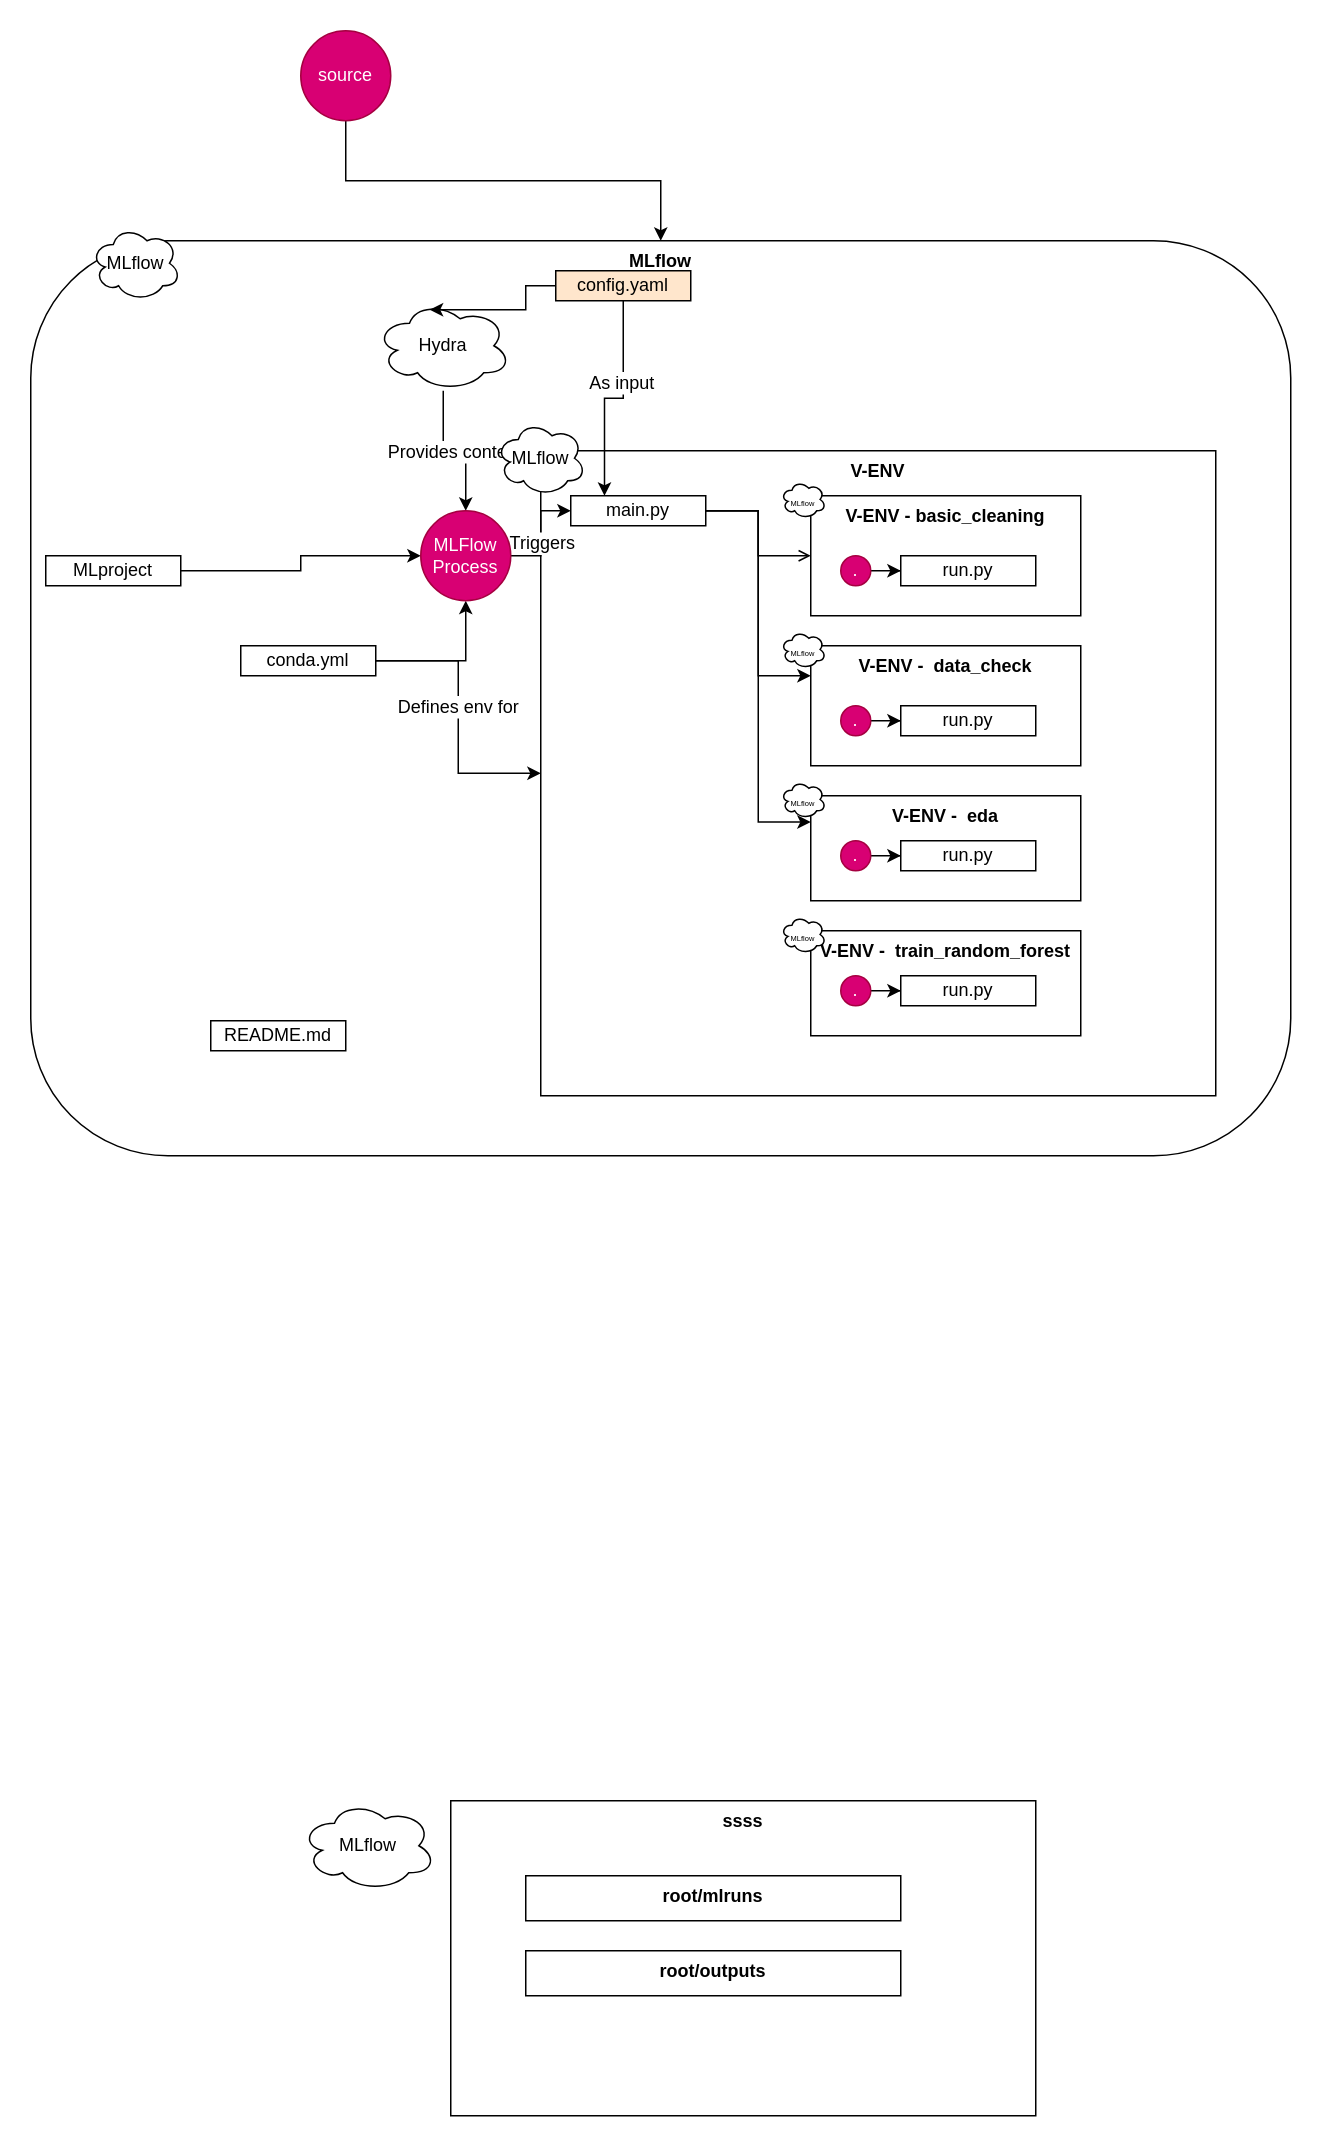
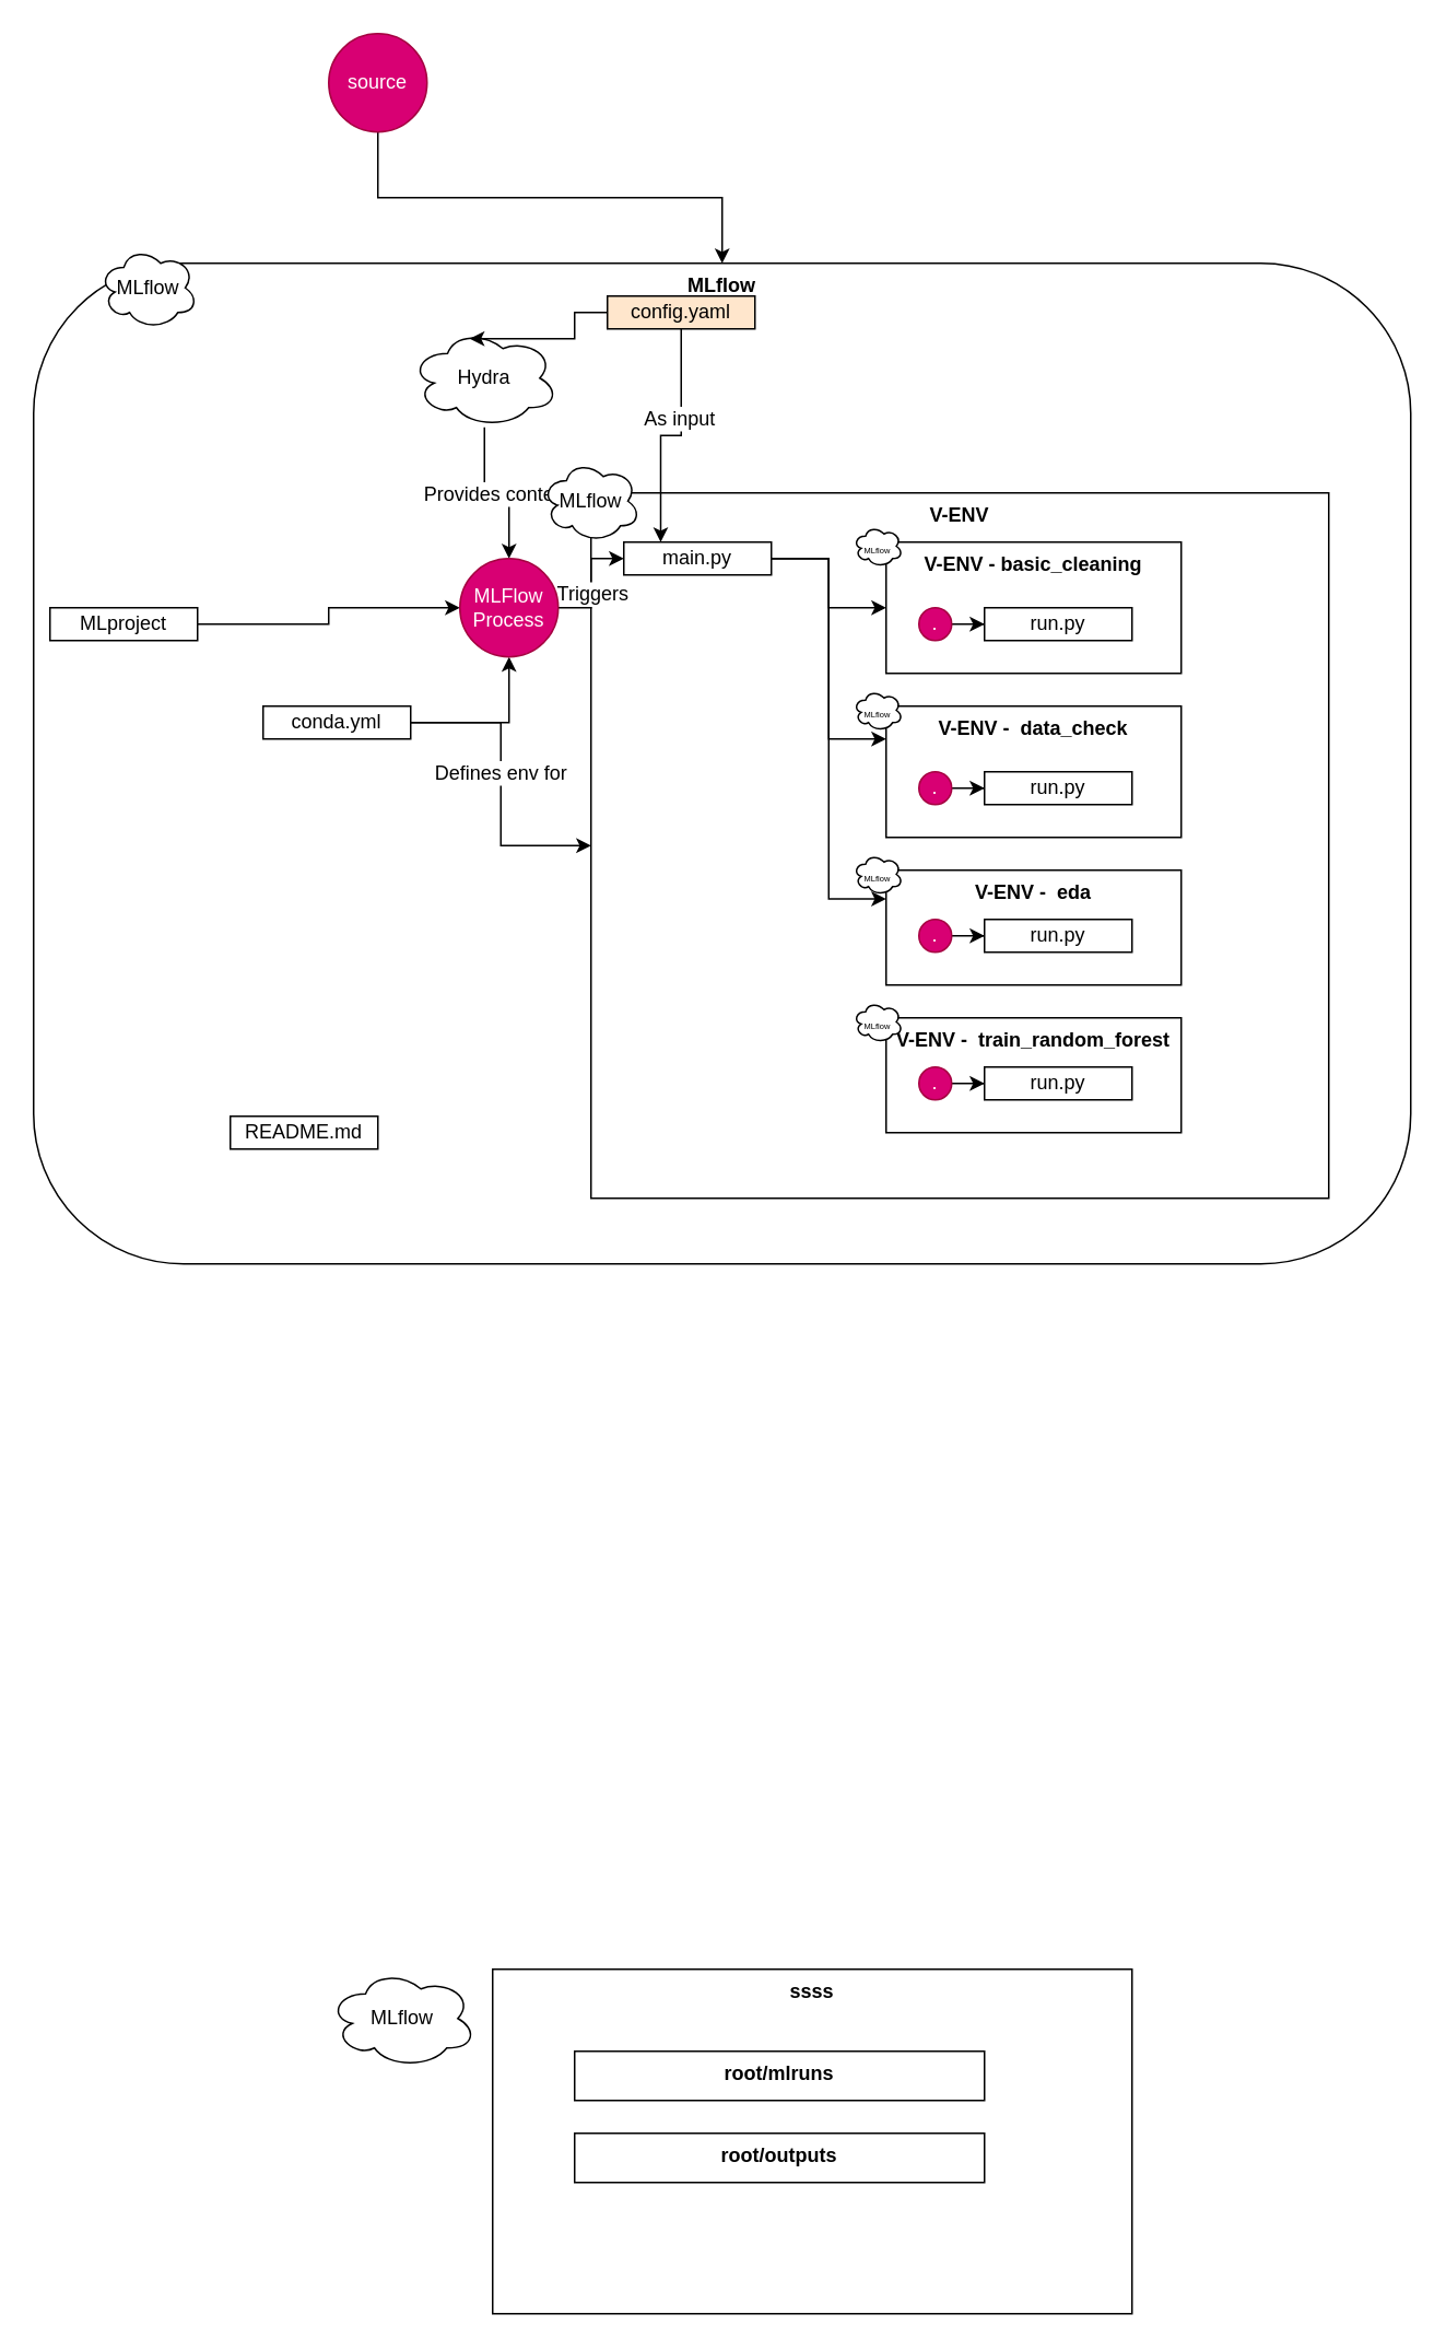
  <mxCell id="0" />
  <mxCell id="1" parent="0" />
  <mxCell id="2" value="MLflow" style="rounded=1;whiteSpace=wrap;html=1;fontSize=12;fontColor=#000000;fillColor=none;verticalAlign=top;fontStyle=1" vertex="1" parent="1"><mxGeometry x="20" y="160" width="840" height="610" as="geometry" /></mxCell>
  <mxCell id="3" value="V-ENV" style="rounded=0;whiteSpace=wrap;html=1;fontColor=#000000;fillColor=none;verticalAlign=top;fontStyle=1" vertex="1" parent="1"><mxGeometry x="360" y="300" width="450" height="430" as="geometry" /></mxCell>
  <mxCell id="4" style="edgeStyle=orthogonalEdgeStyle;rounded=0;orthogonalLoop=1;jettySize=auto;html=1;entryX=0.5;entryY=0;entryDx=0;entryDy=0;fontColor=#000000;" edge="1" parent="1" source="6" target="51"><mxGeometry relative="1" as="geometry" /></mxCell>
  <mxCell id="5" value="Provides context for" style="edgeLabel;html=1;align=center;verticalAlign=middle;resizable=0;points=[];fontSize=12;fontColor=#000000;" vertex="1" connectable="0" parent="4"><mxGeometry x="0.167" relative="1" as="geometry"><mxPoint as="offset" /></mxGeometry></mxCell>
  <mxCell id="6" value="Hydra" style="ellipse;shape=cloud;whiteSpace=wrap;html=1;" vertex="1" parent="1"><mxGeometry x="250" y="200" width="90" height="60" as="geometry" /></mxCell>
  <mxCell id="7" style="edgeStyle=orthogonalEdgeStyle;rounded=0;orthogonalLoop=1;jettySize=auto;html=1;fontSize=12;fontColor=#000000;" edge="1" parent="1" source="8" target="2"><mxGeometry relative="1" as="geometry" /></mxCell>
  <mxCell id="8" value="source" style="ellipse;whiteSpace=wrap;html=1;fillColor=#d80073;fontColor=#ffffff;strokeColor=#A50040;" vertex="1" parent="1"><mxGeometry x="200" y="20" width="60" height="60" as="geometry" /></mxCell>
  <mxCell id="9" style="edgeStyle=orthogonalEdgeStyle;rounded=0;orthogonalLoop=1;jettySize=auto;html=1;entryX=0;entryY=0.5;entryDx=0;entryDy=0;fontSize=12;fontColor=#000000;exitX=1;exitY=0.5;exitDx=0;exitDy=0;" edge="1" parent="1" source="51" target="16"><mxGeometry relative="1" as="geometry" /></mxCell>
  <mxCell id="10" value="Triggers" style="edgeLabel;html=1;align=center;verticalAlign=middle;resizable=0;points=[];fontSize=12;fontColor=#000000;" vertex="1" connectable="0" parent="9"><mxGeometry x="-0.167" relative="1" as="geometry"><mxPoint as="offset" /></mxGeometry></mxCell>
  <mxCell id="11" style="edgeStyle=orthogonalEdgeStyle;rounded=0;orthogonalLoop=1;jettySize=auto;html=1;entryX=0;entryY=0.5;entryDx=0;entryDy=0;fontSize=12;fontColor=#000000;" edge="1" parent="1" source="12" target="51"><mxGeometry relative="1" as="geometry" /></mxCell>
  <mxCell id="12" value="MLproject" style="rounded=0;whiteSpace=wrap;html=1;" vertex="1" parent="1"><mxGeometry x="30" y="370" width="90" height="20" as="geometry" /></mxCell>
- <mxCell id="13" style="edgeStyle=orthogonalEdgeStyle;rounded=0;orthogonalLoop=1;jettySize=auto;html=1;entryX=0;entryY=0.5;entryDx=0;entryDy=0;fontColor=#000000;endArrow=open;" edge="1" parent="1" source="16" target="26"><mxGeometry relative="1" as="geometry" /></mxCell>
+ <mxCell id="13" style="edgeStyle=orthogonalEdgeStyle;rounded=0;orthogonalLoop=1;jettySize=auto;html=1;entryX=0;entryY=0.5;entryDx=0;entryDy=0;fontColor=#000000;" edge="1" parent="1" source="16" target="26"><mxGeometry relative="1" as="geometry" /></mxCell>
  <mxCell id="14" style="edgeStyle=orthogonalEdgeStyle;rounded=0;orthogonalLoop=1;jettySize=auto;html=1;entryX=0;entryY=0.25;entryDx=0;entryDy=0;fontColor=#000000;" edge="1" parent="1" source="16" target="27"><mxGeometry relative="1" as="geometry" /></mxCell>
  <mxCell id="15" style="edgeStyle=orthogonalEdgeStyle;rounded=0;orthogonalLoop=1;jettySize=auto;html=1;entryX=0;entryY=0.25;entryDx=0;entryDy=0;fontColor=#000000;" edge="1" parent="1" source="16" target="32"><mxGeometry relative="1" as="geometry" /></mxCell>
  <mxCell id="16" value="main.py" style="rounded=0;whiteSpace=wrap;html=1;" vertex="1" parent="1"><mxGeometry x="380" y="330" width="90" height="20" as="geometry" /></mxCell>
  <mxCell id="17" style="edgeStyle=orthogonalEdgeStyle;rounded=0;orthogonalLoop=1;jettySize=auto;html=1;entryX=0.25;entryY=0;entryDx=0;entryDy=0;fontColor=#000000;" edge="1" parent="1" source="20" target="16"><mxGeometry relative="1" as="geometry" /></mxCell>
  <mxCell id="18" value="As input" style="edgeLabel;html=1;align=center;verticalAlign=middle;resizable=0;points=[];fontSize=12;fontColor=#000000;" vertex="1" connectable="0" parent="17"><mxGeometry x="-0.242" y="-2" relative="1" as="geometry"><mxPoint as="offset" /></mxGeometry></mxCell>
  <mxCell id="19" style="edgeStyle=orthogonalEdgeStyle;rounded=0;orthogonalLoop=1;jettySize=auto;html=1;entryX=0.4;entryY=0.1;entryDx=0;entryDy=0;entryPerimeter=0;fontSize=12;fontColor=#000000;" edge="1" parent="1" source="20" target="6"><mxGeometry relative="1" as="geometry" /></mxCell>
  <mxCell id="20" value="config.yaml" style="rounded=0;whiteSpace=wrap;html=1;fillColor=#ffe6cc;" vertex="1" parent="1"><mxGeometry x="370" y="180" width="90" height="20" as="geometry" /></mxCell>
  <mxCell id="21" style="edgeStyle=orthogonalEdgeStyle;rounded=0;orthogonalLoop=1;jettySize=auto;html=1;entryX=0;entryY=0.5;entryDx=0;entryDy=0;fontColor=#000000;" edge="1" parent="1" source="24" target="3"><mxGeometry relative="1" as="geometry" /></mxCell>
  <mxCell id="22" value="Defines env for" style="edgeLabel;html=1;align=center;verticalAlign=middle;resizable=0;points=[];fontSize=12;fontColor=#000000;" vertex="1" connectable="0" parent="21"><mxGeometry x="-0.086" y="-1" relative="1" as="geometry"><mxPoint as="offset" /></mxGeometry></mxCell>
  <mxCell id="23" style="edgeStyle=orthogonalEdgeStyle;rounded=0;orthogonalLoop=1;jettySize=auto;html=1;fontSize=12;fontColor=#000000;" edge="1" parent="1" source="24" target="51"><mxGeometry relative="1" as="geometry" /></mxCell>
  <mxCell id="24" value="conda.yml" style="rounded=0;whiteSpace=wrap;html=1;" vertex="1" parent="1"><mxGeometry x="160" y="430" width="90" height="20" as="geometry" /></mxCell>
  <mxCell id="25" value="README.md" style="rounded=0;whiteSpace=wrap;html=1;" vertex="1" parent="1"><mxGeometry x="140" y="680" width="90" height="20" as="geometry" /></mxCell>
  <mxCell id="26" value="V-ENV - basic_cleaning" style="rounded=0;whiteSpace=wrap;html=1;fontColor=#000000;fillColor=none;verticalAlign=top;fontStyle=1" vertex="1" parent="1"><mxGeometry x="540" y="330" width="180" height="80" as="geometry" /></mxCell>
  <mxCell id="27" value="V-ENV -&amp;nbsp; data_check" style="rounded=0;whiteSpace=wrap;html=1;fontColor=#000000;fillColor=none;verticalAlign=top;fontStyle=1" vertex="1" parent="1"><mxGeometry x="540" y="430" width="180" height="80" as="geometry" /></mxCell>
  <mxCell id="28" value="root/mlruns" style="rounded=0;whiteSpace=wrap;html=1;fontColor=#000000;fillColor=none;verticalAlign=top;fontStyle=1" vertex="1" parent="1"><mxGeometry x="350" y="1250" width="250" height="30" as="geometry" /></mxCell>
  <mxCell id="29" value="root/outputs" style="rounded=0;whiteSpace=wrap;html=1;fontColor=#000000;fillColor=none;verticalAlign=top;fontStyle=1" vertex="1" parent="1"><mxGeometry x="350" y="1300" width="250" height="30" as="geometry" /></mxCell>
  <mxCell id="30" value="MLflow" style="ellipse;shape=cloud;whiteSpace=wrap;html=1;" vertex="1" parent="1"><mxGeometry x="200" y="1200" width="90" height="60" as="geometry" /></mxCell>
  <mxCell id="31" value="ssss" style="rounded=0;whiteSpace=wrap;html=1;fontColor=#000000;fillColor=none;verticalAlign=top;fontStyle=1" vertex="1" parent="1"><mxGeometry x="300" y="1200" width="390" height="210" as="geometry" /></mxCell>
  <mxCell id="32" value="V-ENV -&amp;nbsp; eda" style="rounded=0;whiteSpace=wrap;html=1;fontColor=#000000;fillColor=none;verticalAlign=top;fontStyle=1" vertex="1" parent="1"><mxGeometry x="540" y="530" width="180" height="70" as="geometry" /></mxCell>
  <mxCell id="33" value="run.py" style="rounded=0;whiteSpace=wrap;html=1;" vertex="1" parent="1"><mxGeometry x="600" y="370" width="90" height="20" as="geometry" /></mxCell>
  <mxCell id="34" style="edgeStyle=orthogonalEdgeStyle;rounded=0;orthogonalLoop=1;jettySize=auto;html=1;fontColor=#000000;" edge="1" parent="1" source="35" target="33"><mxGeometry relative="1" as="geometry" /></mxCell>
  <mxCell id="35" value="." style="ellipse;whiteSpace=wrap;html=1;fillColor=#d80073;fontColor=#ffffff;strokeColor=#A50040;" vertex="1" parent="1"><mxGeometry x="560" y="370" width="20" height="20" as="geometry" /></mxCell>
  <mxCell id="36" value="run.py" style="rounded=0;whiteSpace=wrap;html=1;" vertex="1" parent="1"><mxGeometry x="600" y="470" width="90" height="20" as="geometry" /></mxCell>
  <mxCell id="37" style="edgeStyle=orthogonalEdgeStyle;rounded=0;orthogonalLoop=1;jettySize=auto;html=1;fontColor=#000000;" edge="1" parent="1" source="38" target="36"><mxGeometry relative="1" as="geometry" /></mxCell>
  <mxCell id="38" value="." style="ellipse;whiteSpace=wrap;html=1;fillColor=#d80073;fontColor=#ffffff;strokeColor=#A50040;" vertex="1" parent="1"><mxGeometry x="560" y="470" width="20" height="20" as="geometry" /></mxCell>
  <mxCell id="39" value="run.py" style="rounded=0;whiteSpace=wrap;html=1;" vertex="1" parent="1"><mxGeometry x="600" y="560" width="90" height="20" as="geometry" /></mxCell>
  <mxCell id="40" style="edgeStyle=orthogonalEdgeStyle;rounded=0;orthogonalLoop=1;jettySize=auto;html=1;fontColor=#000000;" edge="1" parent="1" source="41" target="39"><mxGeometry relative="1" as="geometry" /></mxCell>
  <mxCell id="41" value="." style="ellipse;whiteSpace=wrap;html=1;fillColor=#d80073;fontColor=#ffffff;strokeColor=#A50040;" vertex="1" parent="1"><mxGeometry x="560" y="560" width="20" height="20" as="geometry" /></mxCell>
  <mxCell id="42" value="V-ENV -&amp;nbsp; train_random_forest" style="rounded=0;whiteSpace=wrap;html=1;fontColor=#000000;fillColor=none;verticalAlign=top;fontStyle=1" vertex="1" parent="1"><mxGeometry x="540" y="620" width="180" height="70" as="geometry" /></mxCell>
  <mxCell id="43" value="run.py" style="rounded=0;whiteSpace=wrap;html=1;" vertex="1" parent="1"><mxGeometry x="600" y="650" width="90" height="20" as="geometry" /></mxCell>
  <mxCell id="44" style="edgeStyle=orthogonalEdgeStyle;rounded=0;orthogonalLoop=1;jettySize=auto;html=1;fontColor=#000000;" edge="1" parent="1" source="45" target="43"><mxGeometry relative="1" as="geometry" /></mxCell>
  <mxCell id="45" value="." style="ellipse;whiteSpace=wrap;html=1;fillColor=#d80073;fontColor=#ffffff;strokeColor=#A50040;" vertex="1" parent="1"><mxGeometry x="560" y="650" width="20" height="20" as="geometry" /></mxCell>
  <mxCell id="46" value="MLflow" style="ellipse;shape=cloud;whiteSpace=wrap;html=1;" vertex="1" parent="1"><mxGeometry x="330" y="280" width="60" height="50" as="geometry" /></mxCell>
  <mxCell id="47" value="&lt;font style=&quot;font-size: 5px&quot;&gt;MLflow&lt;/font&gt;" style="ellipse;shape=cloud;whiteSpace=wrap;html=1;" vertex="1" parent="1"><mxGeometry x="520" y="320" width="30" height="25" as="geometry" /></mxCell>
  <mxCell id="48" value="&lt;font style=&quot;font-size: 5px&quot;&gt;MLflow&lt;/font&gt;" style="ellipse;shape=cloud;whiteSpace=wrap;html=1;" vertex="1" parent="1"><mxGeometry x="520" y="420" width="30" height="25" as="geometry" /></mxCell>
  <mxCell id="49" value="&lt;font style=&quot;font-size: 5px&quot;&gt;MLflow&lt;/font&gt;" style="ellipse;shape=cloud;whiteSpace=wrap;html=1;" vertex="1" parent="1"><mxGeometry x="520" y="520" width="30" height="25" as="geometry" /></mxCell>
  <mxCell id="50" value="&lt;font style=&quot;font-size: 5px&quot;&gt;MLflow&lt;/font&gt;" style="ellipse;shape=cloud;whiteSpace=wrap;html=1;" vertex="1" parent="1"><mxGeometry x="520" y="610" width="30" height="25" as="geometry" /></mxCell>
  <mxCell id="51" value="MLFlow Process" style="ellipse;whiteSpace=wrap;html=1;fillColor=#d80073;fontColor=#ffffff;strokeColor=#A50040;" vertex="1" parent="1"><mxGeometry x="280" y="340" width="60" height="60" as="geometry" /></mxCell>
  <mxCell id="52" value="MLflow" style="ellipse;shape=cloud;whiteSpace=wrap;html=1;" vertex="1" parent="1"><mxGeometry x="60" y="150" width="60" height="50" as="geometry" /></mxCell>
